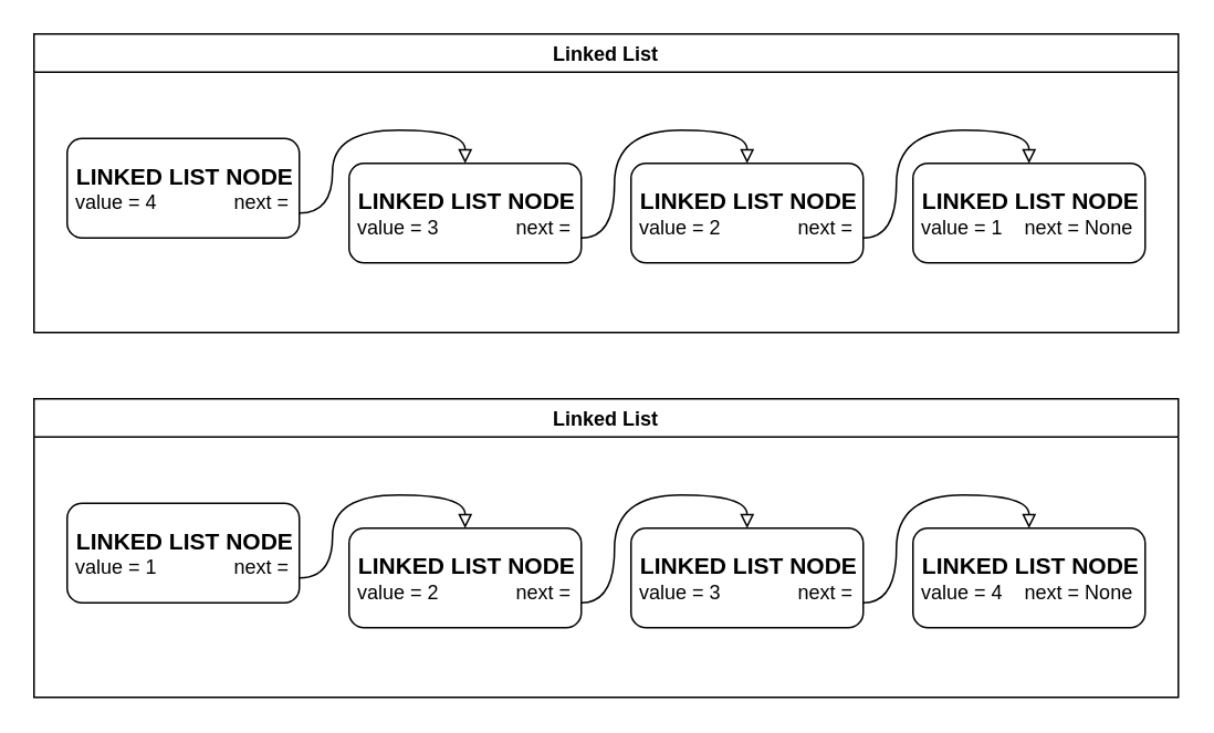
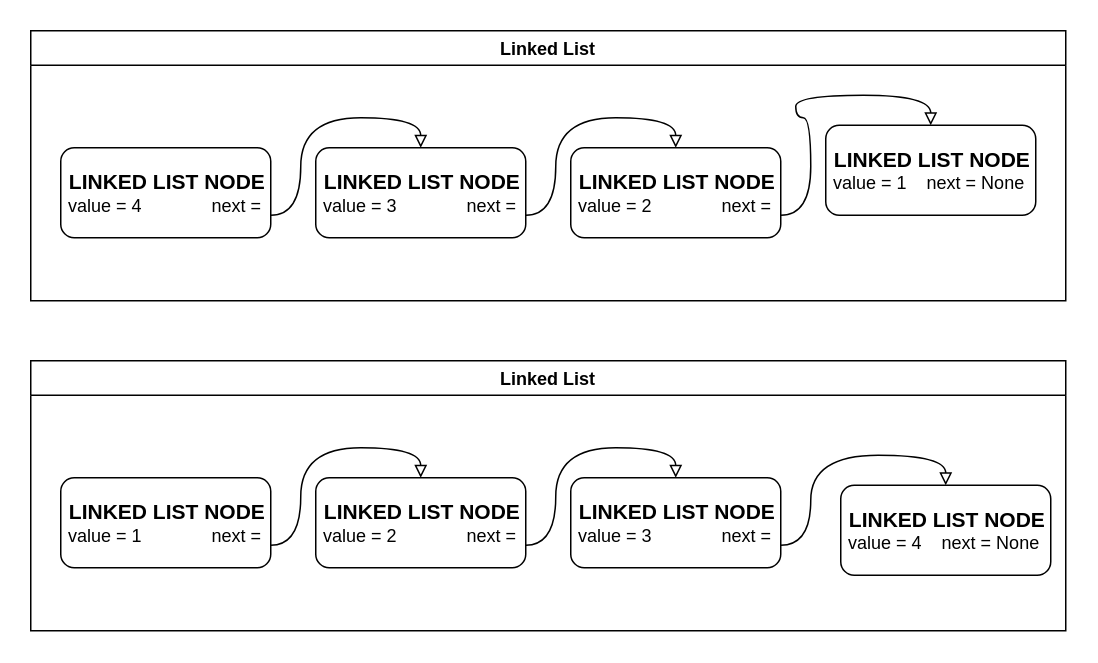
  <mxCell id="0" />
  <mxCell id="1" parent="0" />
  <mxCell id="2" value="Linked List" style="swimlane;" parent="1" vertex="1"><mxGeometry x="20" y="240" width="690" height="180" as="geometry" /></mxCell>
  <mxCell id="3" style="edgeStyle=orthogonalEdgeStyle;curved=1;orthogonalLoop=1;jettySize=auto;html=1;exitX=1;exitY=0.75;exitDx=0;exitDy=0;entryX=0.5;entryY=0;entryDx=0;entryDy=0;endArrow=block;endFill=0;" parent="2" source="4" target="6" edge="1"><mxGeometry relative="1" as="geometry" /></mxCell>
  <mxCell id="4" value="&lt;font size=&quot;1&quot;&gt;&lt;b style=&quot;font-size: 14px&quot;&gt;&amp;nbsp;LINKED LIST NODE&lt;/b&gt;&lt;/font&gt;&lt;br style=&quot;font-size: 20px&quot;&gt;&amp;nbsp;value = 2&amp;nbsp; &amp;nbsp; &amp;nbsp; &amp;nbsp; &amp;nbsp; &amp;nbsp; &amp;nbsp;&lt;span&gt;&amp;nbsp;next&lt;/span&gt;&lt;span&gt;&amp;nbsp;=&amp;nbsp;&lt;/span&gt;" style="rounded=1;whiteSpace=wrap;html=1;align=left;" parent="2" vertex="1"><mxGeometry x="190" y="78" width="140" height="60" as="geometry" /></mxCell>
  <mxCell id="5" style="edgeStyle=orthogonalEdgeStyle;curved=1;orthogonalLoop=1;jettySize=auto;html=1;exitX=1;exitY=0.75;exitDx=0;exitDy=0;entryX=0.5;entryY=0;entryDx=0;entryDy=0;endArrow=block;endFill=0;" parent="2" source="6" target="7" edge="1"><mxGeometry relative="1" as="geometry" /></mxCell>
  <mxCell id="6" value="&lt;font size=&quot;1&quot;&gt;&lt;b style=&quot;font-size: 14px&quot;&gt;&amp;nbsp;LINKED LIST NODE&lt;/b&gt;&lt;/font&gt;&lt;br style=&quot;font-size: 20px&quot;&gt;&amp;nbsp;value = 3&amp;nbsp; &amp;nbsp; &amp;nbsp; &amp;nbsp; &amp;nbsp; &amp;nbsp; &amp;nbsp;&lt;span&gt;&amp;nbsp;next&lt;/span&gt;&lt;span&gt;&amp;nbsp;=&amp;nbsp;&lt;/span&gt;" style="rounded=1;whiteSpace=wrap;html=1;align=left;" parent="2" vertex="1"><mxGeometry x="360" y="78" width="140" height="60" as="geometry" /></mxCell>
- <mxCell id="7" value="&lt;font size=&quot;1&quot;&gt;&lt;b style=&quot;font-size: 14px&quot;&gt;&amp;nbsp;LINKED LIST NODE&lt;/b&gt;&lt;/font&gt;&lt;br style=&quot;font-size: 20px&quot;&gt;&amp;nbsp;value = 4&amp;nbsp; &amp;nbsp;&amp;nbsp;&lt;span&gt;next&lt;/span&gt;&lt;span&gt;&amp;nbsp;= None&amp;nbsp;&lt;/span&gt;" style="rounded=1;whiteSpace=wrap;html=1;align=left;" parent="2" vertex="1"><mxGeometry x="530" y="78" width="140" height="60" as="geometry" /></mxCell>
+ <mxCell id="7" value="&lt;font size=&quot;1&quot;&gt;&lt;b style=&quot;font-size: 14px&quot;&gt;&amp;nbsp;LINKED LIST NODE&lt;/b&gt;&lt;/font&gt;&lt;br style=&quot;font-size: 20px&quot;&gt;&amp;nbsp;value = 4&amp;nbsp; &amp;nbsp;&amp;nbsp;&lt;span&gt;next&lt;/span&gt;&lt;span&gt;&amp;nbsp;= None&amp;nbsp;&lt;/span&gt;" style="rounded=1;whiteSpace=wrap;html=1;align=left;" parent="2" vertex="1"><mxGeometry x="540" y="83" width="140" height="60" as="geometry" /></mxCell>
  <mxCell id="8" style="edgeStyle=orthogonalEdgeStyle;curved=1;orthogonalLoop=1;jettySize=auto;html=1;exitX=1;exitY=0.75;exitDx=0;exitDy=0;entryX=0.5;entryY=0;entryDx=0;entryDy=0;endArrow=block;endFill=0;" parent="2" source="9" target="4" edge="1"><mxGeometry relative="1" as="geometry" /></mxCell>
- <mxCell id="9" value="&lt;font size=&quot;1&quot;&gt;&lt;b style=&quot;font-size: 14px&quot;&gt;&amp;nbsp;LINKED LIST NODE&lt;/b&gt;&lt;/font&gt;&lt;br style=&quot;font-size: 20px&quot;&gt;&amp;nbsp;value = 1&amp;nbsp; &amp;nbsp; &amp;nbsp; &amp;nbsp; &amp;nbsp; &amp;nbsp; &amp;nbsp;&lt;span&gt;&amp;nbsp;next&lt;/span&gt;&lt;span&gt;&amp;nbsp;=&amp;nbsp;&lt;/span&gt;" style="rounded=1;whiteSpace=wrap;html=1;align=left;" parent="2" vertex="1"><mxGeometry x="20" y="63" width="140" height="60" as="geometry" /></mxCell>
+ <mxCell id="9" value="&lt;font size=&quot;1&quot;&gt;&lt;b style=&quot;font-size: 14px&quot;&gt;&amp;nbsp;LINKED LIST NODE&lt;/b&gt;&lt;/font&gt;&lt;br style=&quot;font-size: 20px&quot;&gt;&amp;nbsp;value = 1&amp;nbsp; &amp;nbsp; &amp;nbsp; &amp;nbsp; &amp;nbsp; &amp;nbsp; &amp;nbsp;&lt;span&gt;&amp;nbsp;next&lt;/span&gt;&lt;span&gt;&amp;nbsp;=&amp;nbsp;&lt;/span&gt;" style="rounded=1;whiteSpace=wrap;html=1;align=left;" parent="2" vertex="1"><mxGeometry x="20" y="78" width="140" height="60" as="geometry" /></mxCell>
  <mxCell id="10" value="Linked List" style="swimlane;" parent="1" vertex="1"><mxGeometry x="20" y="20" width="690" height="180" as="geometry" /></mxCell>
  <mxCell id="11" style="edgeStyle=orthogonalEdgeStyle;curved=1;orthogonalLoop=1;jettySize=auto;html=1;exitX=1;exitY=0.75;exitDx=0;exitDy=0;entryX=0.5;entryY=0;entryDx=0;entryDy=0;endArrow=block;endFill=0;" parent="10" source="12" target="14" edge="1"><mxGeometry relative="1" as="geometry" /></mxCell>
  <mxCell id="12" value="&lt;font size=&quot;1&quot;&gt;&lt;b style=&quot;font-size: 14px&quot;&gt;&amp;nbsp;LINKED LIST NODE&lt;/b&gt;&lt;/font&gt;&lt;br style=&quot;font-size: 20px&quot;&gt;&amp;nbsp;value = 3&amp;nbsp; &amp;nbsp; &amp;nbsp; &amp;nbsp; &amp;nbsp; &amp;nbsp; &amp;nbsp;&lt;span&gt;&amp;nbsp;next&lt;/span&gt;&lt;span&gt;&amp;nbsp;=&amp;nbsp;&lt;/span&gt;" style="rounded=1;whiteSpace=wrap;html=1;align=left;" parent="10" vertex="1"><mxGeometry x="190" y="78" width="140" height="60" as="geometry" /></mxCell>
  <mxCell id="13" style="edgeStyle=orthogonalEdgeStyle;curved=1;orthogonalLoop=1;jettySize=auto;html=1;exitX=1;exitY=0.75;exitDx=0;exitDy=0;entryX=0.5;entryY=0;entryDx=0;entryDy=0;endArrow=block;endFill=0;" parent="10" source="14" target="15" edge="1"><mxGeometry relative="1" as="geometry" /></mxCell>
  <mxCell id="14" value="&lt;font size=&quot;1&quot;&gt;&lt;b style=&quot;font-size: 14px&quot;&gt;&amp;nbsp;LINKED LIST NODE&lt;/b&gt;&lt;/font&gt;&lt;br style=&quot;font-size: 20px&quot;&gt;&amp;nbsp;value = 2&amp;nbsp; &amp;nbsp; &amp;nbsp; &amp;nbsp; &amp;nbsp; &amp;nbsp; &amp;nbsp;&lt;span&gt;&amp;nbsp;next&lt;/span&gt;&lt;span&gt;&amp;nbsp;=&amp;nbsp;&lt;/span&gt;" style="rounded=1;whiteSpace=wrap;html=1;align=left;" parent="10" vertex="1"><mxGeometry x="360" y="78" width="140" height="60" as="geometry" /></mxCell>
- <mxCell id="15" value="&lt;font size=&quot;1&quot;&gt;&lt;b style=&quot;font-size: 14px&quot;&gt;&amp;nbsp;LINKED LIST NODE&lt;/b&gt;&lt;/font&gt;&lt;br style=&quot;font-size: 20px&quot;&gt;&amp;nbsp;value = 1&amp;nbsp; &amp;nbsp;&amp;nbsp;&lt;span&gt;next&lt;/span&gt;&lt;span&gt;&amp;nbsp;= None&amp;nbsp;&lt;/span&gt;" style="rounded=1;whiteSpace=wrap;html=1;align=left;" parent="10" vertex="1"><mxGeometry x="530" y="78" width="140" height="60" as="geometry" /></mxCell>
+ <mxCell id="15" value="&lt;font size=&quot;1&quot;&gt;&lt;b style=&quot;font-size: 14px&quot;&gt;&amp;nbsp;LINKED LIST NODE&lt;/b&gt;&lt;/font&gt;&lt;br style=&quot;font-size: 20px&quot;&gt;&amp;nbsp;value = 1&amp;nbsp; &amp;nbsp;&amp;nbsp;&lt;span&gt;next&lt;/span&gt;&lt;span&gt;&amp;nbsp;= None&amp;nbsp;&lt;/span&gt;" style="rounded=1;whiteSpace=wrap;html=1;align=left;" parent="10" vertex="1"><mxGeometry x="530" y="63" width="140" height="60" as="geometry" /></mxCell>
  <mxCell id="16" style="edgeStyle=orthogonalEdgeStyle;curved=1;orthogonalLoop=1;jettySize=auto;html=1;exitX=1;exitY=0.75;exitDx=0;exitDy=0;entryX=0.5;entryY=0;entryDx=0;entryDy=0;endArrow=block;endFill=0;" parent="10" source="17" target="12" edge="1"><mxGeometry relative="1" as="geometry" /></mxCell>
- <mxCell id="17" value="&lt;font size=&quot;1&quot;&gt;&lt;b style=&quot;font-size: 14px&quot;&gt;&amp;nbsp;LINKED LIST NODE&lt;/b&gt;&lt;/font&gt;&lt;br style=&quot;font-size: 20px&quot;&gt;&amp;nbsp;value = 4&amp;nbsp; &amp;nbsp; &amp;nbsp; &amp;nbsp; &amp;nbsp; &amp;nbsp; &amp;nbsp;&lt;span&gt;&amp;nbsp;next&lt;/span&gt;&lt;span&gt;&amp;nbsp;=&amp;nbsp;&lt;/span&gt;" style="rounded=1;whiteSpace=wrap;html=1;align=left;" parent="10" vertex="1"><mxGeometry x="20" y="63" width="140" height="60" as="geometry" /></mxCell>
+ <mxCell id="17" value="&lt;font size=&quot;1&quot;&gt;&lt;b style=&quot;font-size: 14px&quot;&gt;&amp;nbsp;LINKED LIST NODE&lt;/b&gt;&lt;/font&gt;&lt;br style=&quot;font-size: 20px&quot;&gt;&amp;nbsp;value = 4&amp;nbsp; &amp;nbsp; &amp;nbsp; &amp;nbsp; &amp;nbsp; &amp;nbsp; &amp;nbsp;&lt;span&gt;&amp;nbsp;next&lt;/span&gt;&lt;span&gt;&amp;nbsp;=&amp;nbsp;&lt;/span&gt;" style="rounded=1;whiteSpace=wrap;html=1;align=left;" parent="10" vertex="1"><mxGeometry x="20" y="78" width="140" height="60" as="geometry" /></mxCell>
